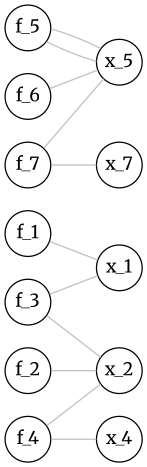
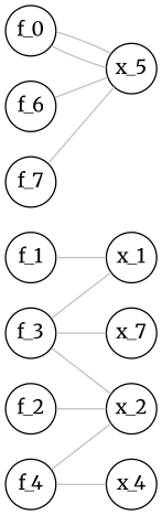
  graph {
    fontname=Merriweather
    rankdir=LR
    node [fixedsize=1 fontname=Merriweather shape=circle]
    edge [color=gray fontname=Merriweather]
    f_1
    x_1
    f_2
    x_2
    f_3
    f_4
    x_4
-   f_5
+   f_5 [label=f_0]
    x_5
    f_6
    f_7
    x_7
    f_1 -- x_1
    f_2 -- x_2
    f_3 -- x_1
    f_3 -- x_2
    f_4 -- x_2
    f_4 -- x_4
    f_5 -- x_5
    f_5 -- x_5
    f_6 -- x_5
    f_7 -- x_5
-   f_7 -- x_7
+   f_3 -- x_7
  }
